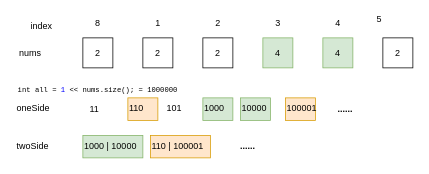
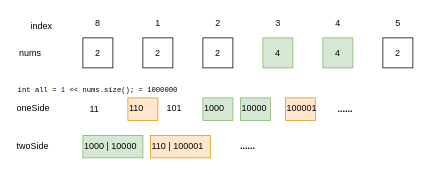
  <mxCell id="0" />
  <mxCell id="1" parent="0" />
  <mxCell id="2" value="2" style="rounded=0;whiteSpace=wrap;html=1;" vertex="1" parent="1"><mxGeometry x="110" y="50" width="40" height="40" as="geometry" /></mxCell>
  <mxCell id="3" value="2" style="rounded=0;whiteSpace=wrap;html=1;" vertex="1" parent="1"><mxGeometry x="190" y="50" width="40" height="40" as="geometry" /></mxCell>
  <mxCell id="4" value="2" style="rounded=0;whiteSpace=wrap;html=1;" vertex="1" parent="1"><mxGeometry x="270" y="50" width="40" height="40" as="geometry" /></mxCell>
  <mxCell id="5" value="4" style="rounded=0;whiteSpace=wrap;html=1;fillColor=#d5e8d4;strokeColor=#82b366;" vertex="1" parent="1"><mxGeometry x="350" y="50" width="40" height="40" as="geometry" /></mxCell>
  <mxCell id="6" value="4" style="rounded=0;whiteSpace=wrap;html=1;fillColor=#d5e8d4;strokeColor=#82b366;" vertex="1" parent="1"><mxGeometry x="430" y="50" width="40" height="40" as="geometry" /></mxCell>
  <mxCell id="7" value="2" style="rounded=0;whiteSpace=wrap;html=1;" vertex="1" parent="1"><mxGeometry x="510" y="50" width="40" height="40" as="geometry" /></mxCell>
  <mxCell id="8" value="&lt;pre style=&quot;background-color: rgb(255 , 255 , 255) ; font-family: &amp;#34;courier new&amp;#34; ; font-size: 7.2pt&quot;&gt;int all = &lt;span style=&quot;color: #0000ff&quot;&gt;1 &lt;/span&gt;&amp;lt;&amp;lt; nums.size(); = 1000000&lt;/pre&gt;" style="text;html=1;strokeColor=none;fillColor=none;align=center;verticalAlign=middle;whiteSpace=wrap;rounded=0;" vertex="1" parent="1"><mxGeometry x="120" y="110" width="20" height="20" as="geometry" /></mxCell>
  <mxCell id="9" value="nums" style="text;html=1;strokeColor=none;fillColor=none;align=center;verticalAlign=middle;whiteSpace=wrap;rounded=0;" vertex="1" parent="1"><mxGeometry x="20" y="60" width="40" height="20" as="geometry" /></mxCell>
  <mxCell id="10" value="11" style="text;html=1;align=center;verticalAlign=middle;resizable=0;points=[];autosize=1;" vertex="1" parent="1"><mxGeometry x="110" y="135" width="30" height="20" as="geometry" /></mxCell>
  <mxCell id="11" value="110" style="text;html=1;fillColor=#ffe6cc;strokeColor=#d79b00;" vertex="1" parent="1"><mxGeometry x="170" y="130" width="40" height="30" as="geometry" /></mxCell>
  <mxCell id="12" value="index&lt;br&gt;" style="text;html=1;strokeColor=none;fillColor=none;align=center;verticalAlign=middle;whiteSpace=wrap;rounded=0;" vertex="1" parent="1"><mxGeometry x="35" y="25" width="40" height="20" as="geometry" /></mxCell>
  <mxCell id="13" value="8" style="text;html=1;strokeColor=none;fillColor=none;align=center;verticalAlign=middle;whiteSpace=wrap;rounded=0;" vertex="1" parent="1"><mxGeometry x="110" y="20" width="40" height="20" as="geometry" /></mxCell>
  <mxCell id="14" value="1" style="text;html=1;align=center;verticalAlign=middle;resizable=0;points=[];autosize=1;" vertex="1" parent="1"><mxGeometry x="200" y="20" width="20" height="20" as="geometry" /></mxCell>
  <mxCell id="15" value="2" style="text;html=1;align=center;verticalAlign=middle;resizable=0;points=[];autosize=1;" vertex="1" parent="1"><mxGeometry x="280" y="20" width="20" height="20" as="geometry" /></mxCell>
  <mxCell id="16" value="3" style="text;html=1;align=center;verticalAlign=middle;resizable=0;points=[];autosize=1;" vertex="1" parent="1"><mxGeometry x="360" y="20" width="20" height="20" as="geometry" /></mxCell>
  <mxCell id="17" value="4" style="text;html=1;align=center;verticalAlign=middle;resizable=0;points=[];autosize=1;" vertex="1" parent="1"><mxGeometry x="440" y="20" width="20" height="20" as="geometry" /></mxCell>
- <mxCell id="18" value="5" style="text;html=1;align=center;verticalAlign=middle;resizable=0;points=[];autosize=1;" vertex="1" parent="1"><mxGeometry x="495" y="15" width="20" height="20" as="geometry" /></mxCell>
+ <mxCell id="18" value="5" style="text;html=1;align=center;verticalAlign=middle;resizable=0;points=[];autosize=1;" vertex="1" parent="1"><mxGeometry x="520" y="20" width="20" height="20" as="geometry" /></mxCell>
  <mxCell id="19" value="oneSide" style="text;html=1;" vertex="1" parent="1"><mxGeometry x="20" y="130" width="70" height="30" as="geometry" /></mxCell>
  <mxCell id="20" value="1000" style="text;html=1;fillColor=#d5e8d4;strokeColor=#82b366;" vertex="1" parent="1"><mxGeometry x="270" y="130" width="40" height="30" as="geometry" /></mxCell>
  <mxCell id="21" value="101" style="text;html=1;" vertex="1" parent="1"><mxGeometry x="220" y="130" width="40" height="30" as="geometry" /></mxCell>
  <mxCell id="22" value="10000" style="text;html=1;fillColor=#d5e8d4;strokeColor=#82b366;" vertex="1" parent="1"><mxGeometry x="320" y="130" width="40" height="30" as="geometry" /></mxCell>
  <mxCell id="23" value="100001" style="text;html=1;fillColor=#ffe6cc;strokeColor=#d79b00;" vertex="1" parent="1"><mxGeometry x="380" y="130" width="40" height="30" as="geometry" /></mxCell>
  <mxCell id="24" value="......" style="text;html=1;strokeColor=none;fillColor=none;align=center;verticalAlign=middle;whiteSpace=wrap;rounded=0;fontStyle=1" vertex="1" parent="1"><mxGeometry x="440" y="135" width="40" height="20" as="geometry" /></mxCell>
  <mxCell id="25" value="twoSide" style="text;html=1;" vertex="1" parent="1"><mxGeometry x="20" y="180" width="70" height="30" as="geometry" /></mxCell>
  <mxCell id="26" value="1000 | 10000" style="text;html=1;fillColor=#d5e8d4;strokeColor=#82b366;" vertex="1" parent="1"><mxGeometry x="110" y="180" width="80" height="30" as="geometry" /></mxCell>
  <mxCell id="27" value="110 | 100001" style="text;html=1;fillColor=#ffe6cc;strokeColor=#d79b00;" vertex="1" parent="1"><mxGeometry x="200" y="180" width="80" height="30" as="geometry" /></mxCell>
  <mxCell id="28" value="......" style="text;html=1;strokeColor=none;fillColor=none;align=center;verticalAlign=middle;whiteSpace=wrap;rounded=0;fontStyle=1" vertex="1" parent="1"><mxGeometry x="310" y="185" width="40" height="20" as="geometry" /></mxCell>
